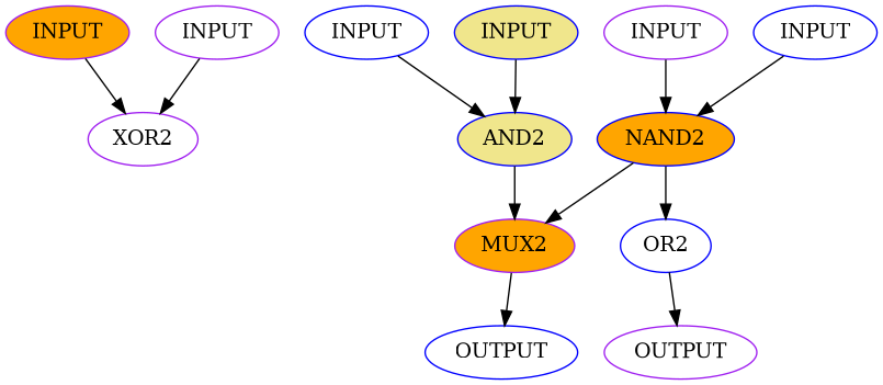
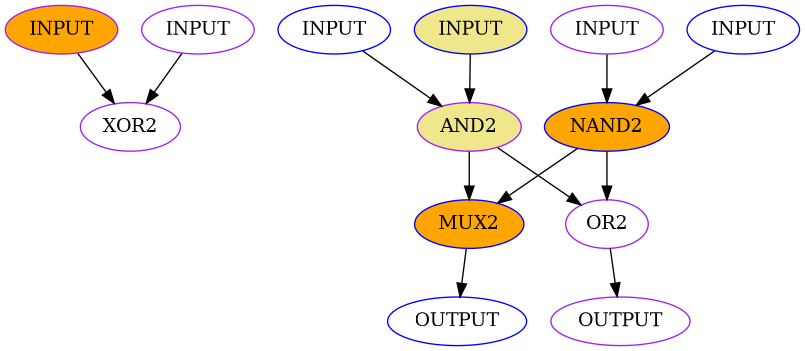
  digraph {
    node [color=blue fillcolor=white style=filled]
    n1 [color=purple fillcolor=orange label=INPUT]
    n2 [color=purple label=XOR2]
    n3 [color=purple label=INPUT]
    n4 [label=INPUT]
-   n5 [fillcolor=khaki label=AND2]
-   n6 [color=purple fillcolor=orange label=MUX2 sel=XOR_in]
-   n7 [label=OR2]
+   n5 [color=purple fillcolor=khaki label=AND2]
+   n6 [fillcolor=orange label=MUX2 sel=XOR_in]
+   n7 [color=purple label=OR2]
    n8 [fillcolor=khaki label=INPUT]
    n9 [color=purple label=INPUT]
    n10 [fillcolor=orange label=NAND2]
    n11 [label=INPUT]
    n12 [label=OUTPUT]
    n13 [color=purple label=OUTPUT]
    n1 -> n2
    n3 -> n2
    n4 -> n5
    n5 -> n6
+   n5 -> n7
    n6 -> n12
    n7 -> n13
    n8 -> n5
    n9 -> n10
    n10 -> n6
    n10 -> n7
    n11 -> n10
  }
